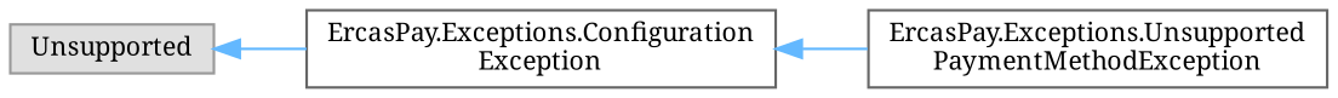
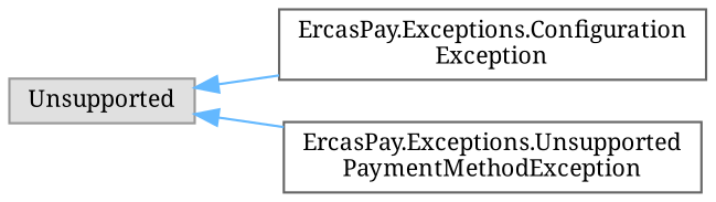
  digraph {
    fontname="Noto Serif"
    rankdir=LR
    node [color=grey40 fillcolor=white fontname="Noto Serif" fontsize=10 shape=box style=filled]
    edge [color=steelblue1 dir=back fontname="Noto Serif" fontsize=10 labelfontname=Helvetica labelfontsize=10 style=solid]
    n1 [color=grey60 fillcolor="#E0E0E0" height=0.2 label=Unsupported width=0.4]
    n2 [height=0.2 label="ErcasPay.Exceptions.Configuration\lException" width=0.4]
    n3 [height=0.2 label="ErcasPay.Exceptions.Unsupported\lPaymentMethodException" width=0.4]
    n1 -> n2
-   n2 -> n3
+   n1 -> n3
  }
